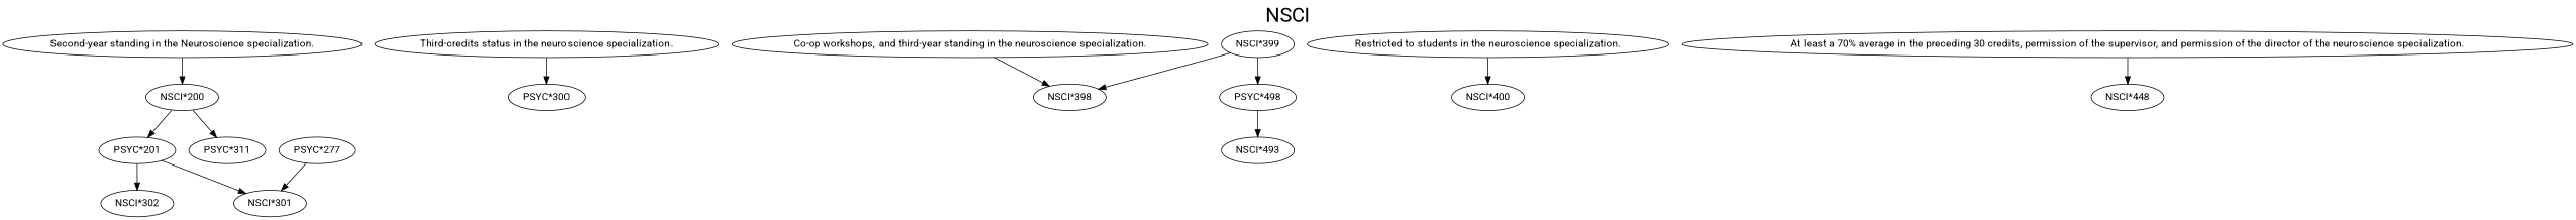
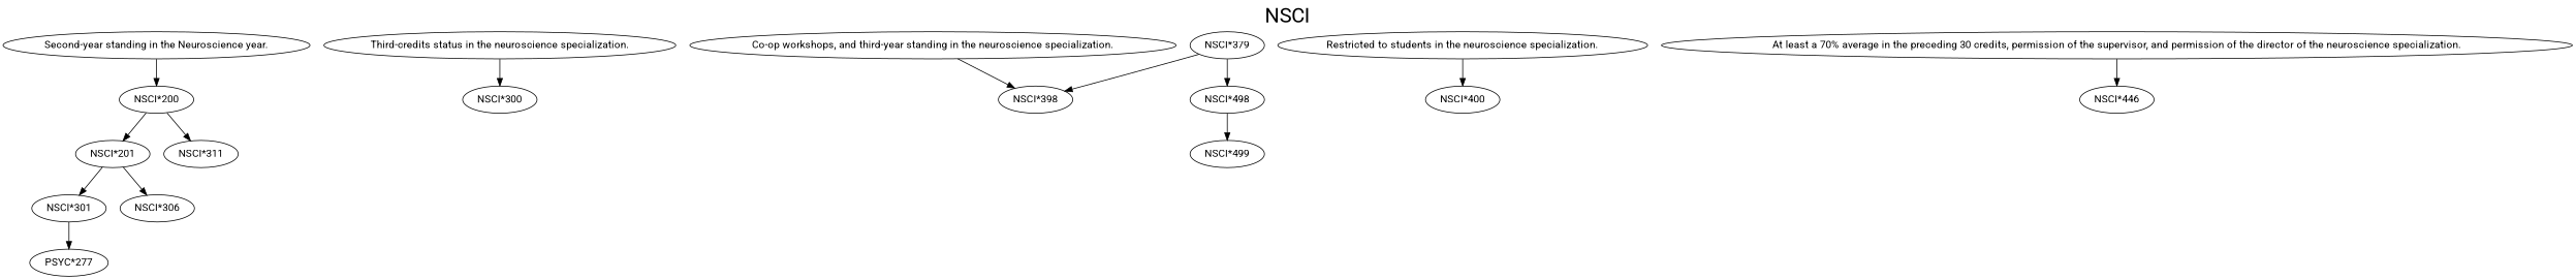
  digraph {
    fontname=Roboto
    fontsize=27
    label=NSCI
    labelloc=t
    node [fontname=Roboto]
    edge [fontname=Roboto style=solid]
-   "Second-year standing in the Neuroscience specialization."
+   "Second-year standing in the Neuroscience specialization." [label="Second-year standing in the Neuroscience year."]
    "NSCI*200"
-   "NSCI*201" [label="PSYC*201"]
-   "NSCI*311" [label="PSYC*311"]
+   "NSCI*201"
+   "NSCI*311"
    "NSCI*301"
-   "NSCI*302"
+   "NSCI*302" [label="NSCI*306"]
    n7 [label="Third-credits status in the neuroscience specialization."]
-   "NSCI*300" [label="PSYC*300"]
+   "NSCI*300"
    "PSYC*277"
    "Co-op workshops, and third-year standing in the neuroscience specialization."
    "NSCI*398"
-   "NSCI*399"
-   "NSCI*498" [label="PSYC*498"]
-   "NSCI*499" [label="NSCI*493"]
+   "NSCI*399" [label="NSCI*379"]
+   "NSCI*498"
+   "NSCI*499"
    "Restricted to students in the neuroscience specialization."
    "NSCI*400"
    "At least a 70% average in the preceding 30 credits, permission of the supervisor, and permission of the director of the neuroscience specialization."
-   "NSCI*448"
+   "NSCI*448" [label="NSCI*446"]
    "Second-year standing in the Neuroscience specialization." -> "NSCI*200"
    "NSCI*200" -> "NSCI*201"
    "NSCI*200" -> "NSCI*311"
    "NSCI*201" -> "NSCI*301" [style=""]
    "NSCI*201" -> "NSCI*302"
    n7 -> "NSCI*300"
-   "PSYC*277" -> "NSCI*301" [style=""]
+   "NSCI*301" -> "PSYC*277" [style=""]
    "Co-op workshops, and third-year standing in the neuroscience specialization." -> "NSCI*398"
    "NSCI*399" -> "NSCI*398"
    "NSCI*399" -> "NSCI*498"
    "NSCI*498" -> "NSCI*499"
    "Restricted to students in the neuroscience specialization." -> "NSCI*400"
    "At least a 70% average in the preceding 30 credits, permission of the supervisor, and permission of the director of the neuroscience specialization." -> "NSCI*448"
  }
